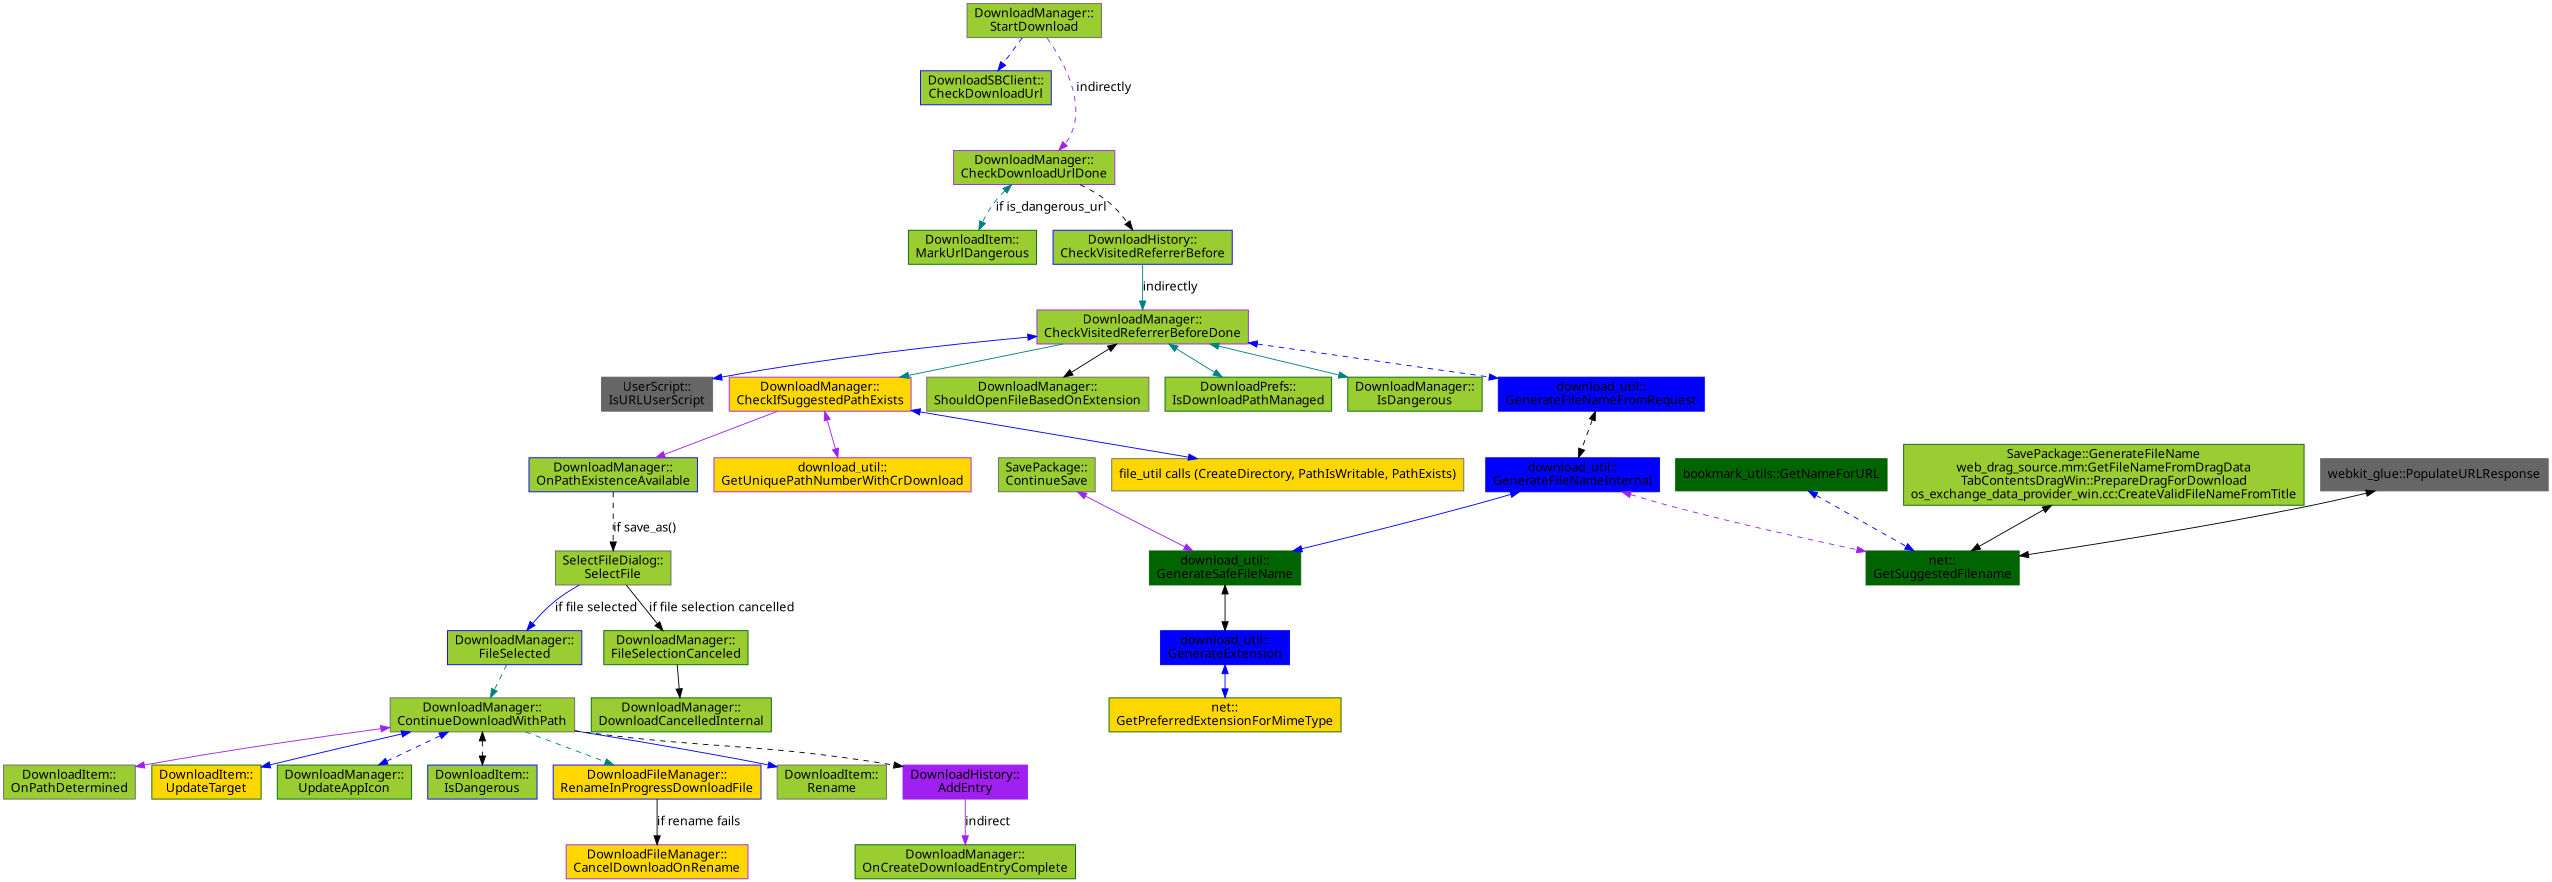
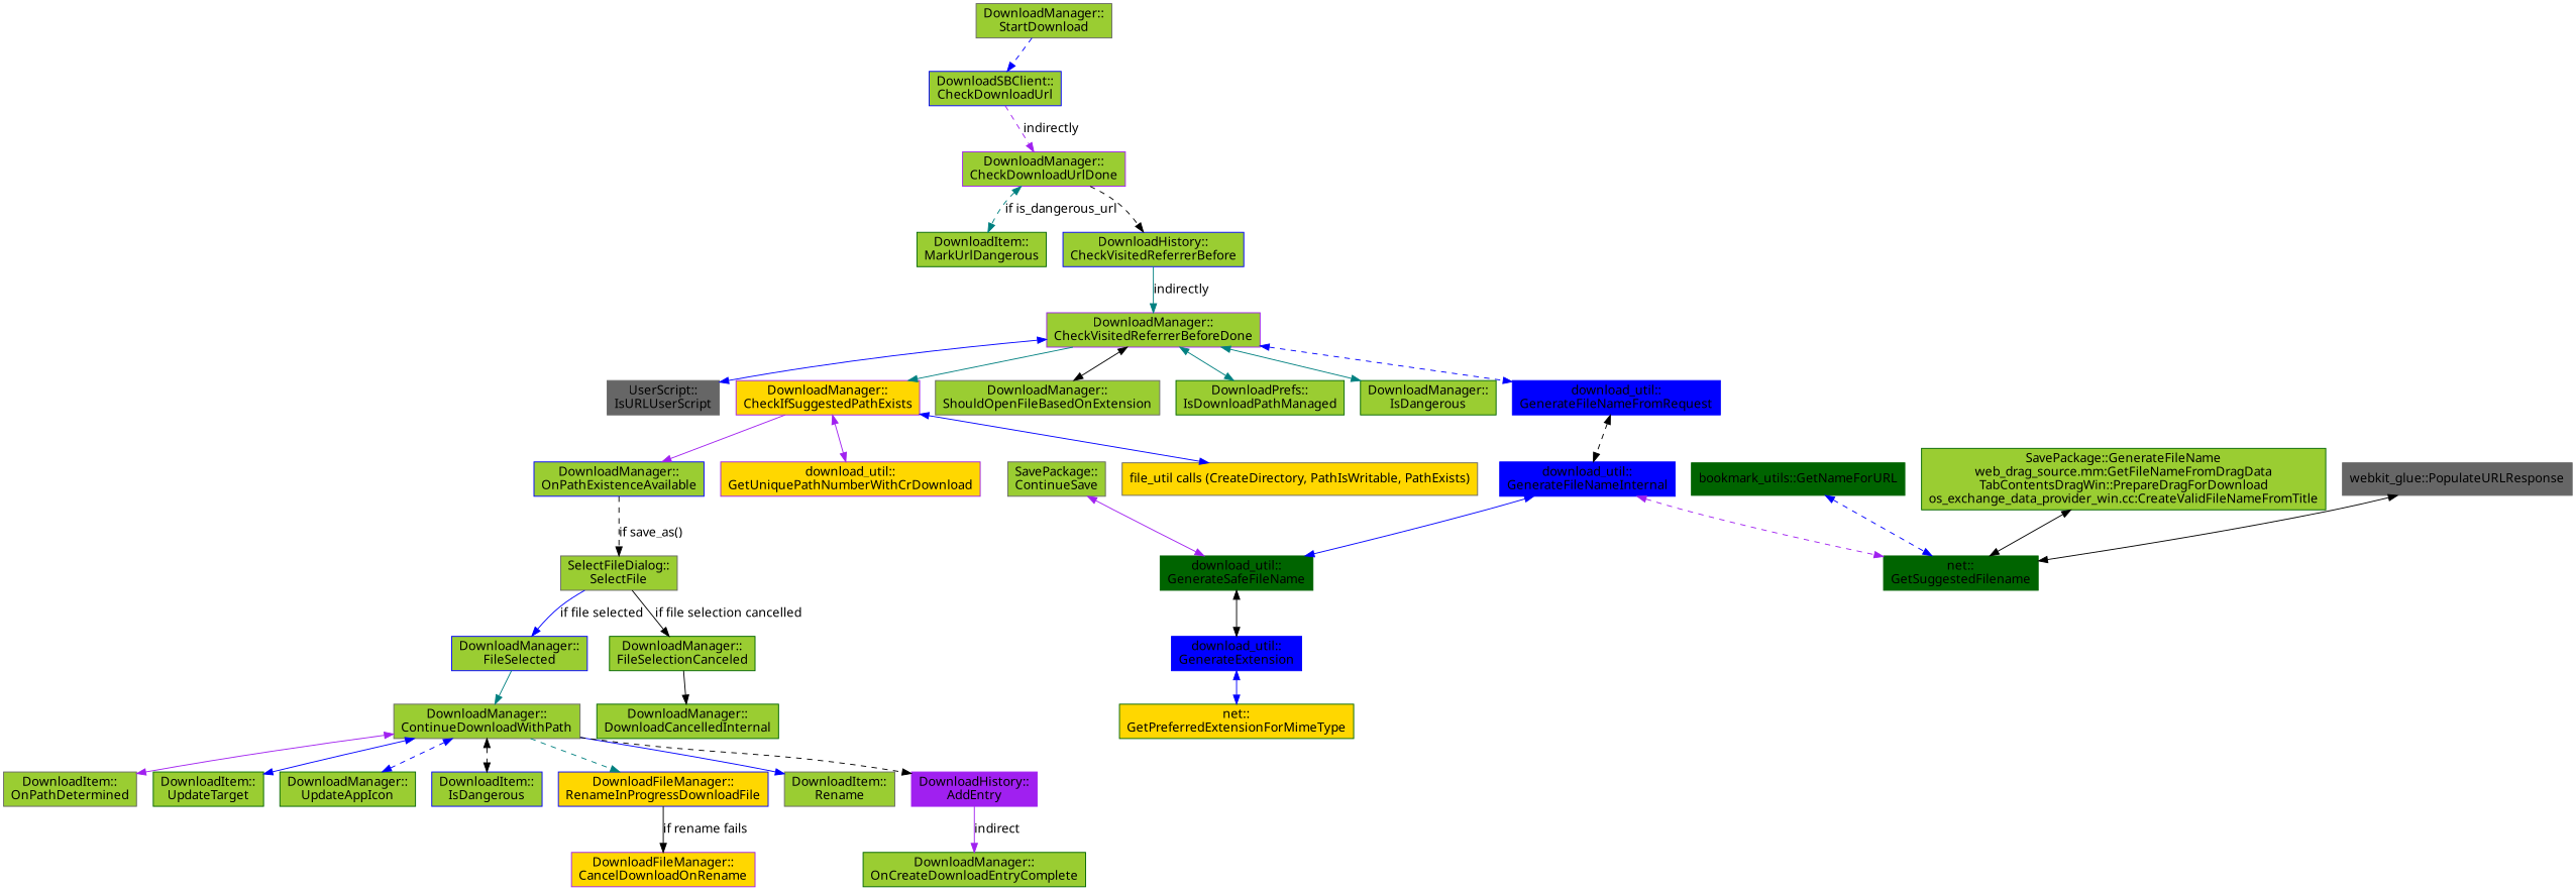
  digraph {
    fontname="Noto Sans"
    node [color=darkgreen fillcolor=yellowgreen fontname="Noto Sans" shape=box style=filled]
    edge [color=black fontname="Noto Sans" style=solid dir=both]
    n1 [color=gray40 label="DownloadManager::\nStartDownload"]
    n2 [color=blue label="DownloadSBClient::\nCheckDownloadUrl"]
    n3 [color=purple label="DownloadManager::\nCheckDownloadUrlDone"]
    n4 [label="DownloadItem::\nMarkUrlDangerous"]
    n5 [color=blue label="DownloadHistory::\nCheckVisitedReferrerBefore"]
    n6 [color=purple label="DownloadManager::\nCheckVisitedReferrerBeforeDone"]
    n7 [color=gray40 label="UserScript::\nIsURLUserScript" fillcolor=""]
    n8 [color=blue label="download_util::\nGenerateFileNameFromRequest" fillcolor=""]
    n9 [color=gray40 label="DownloadManager::\nShouldOpenFileBasedOnExtension"]
    n10 [label="DownloadPrefs::\nIsDownloadPathManaged"]
    n11 [label="DownloadManager::\nIsDangerous"]
    n12 [color=purple fillcolor=gold label="DownloadManager::\nCheckIfSuggestedPathExists"]
    n13 [color=blue label="download_util::\nGenerateFileNameInternal" fillcolor=""]
    n14 [color=gray40 fillcolor=gold label="file_util calls (CreateDirectory, PathIsWritable, PathExists)"]
    n15 [color=purple fillcolor=gold label="download_util::\nGetUniquePathNumberWithCrDownload"]
    n16 [color=blue label="DownloadManager::\nOnPathExistenceAvailable"]
    n17 [label="net::\nGetSuggestedFilename" fillcolor=""]
    n18 [label="download_util::\nGenerateSafeFileName" fillcolor=""]
    n19 [color=blue label="download_util::\nGenerateExtension" fillcolor=""]
    n20 [label="SavePackage::GenerateFileName\nweb_drag_source.mm:GetFileNameFromDragData\nTabContentsDragWin::PrepareDragForDownload\nos_exchange_data_provider_win.cc:CreateValidFileNameFromTitle"]
    n21 [color=gray40 label="webkit_glue::PopulateURLResponse" fillcolor=""]
    n22 [label="bookmark_utils::GetNameForURL" fillcolor=""]
    n23 [fillcolor=gold label="net::\nGetPreferredExtensionForMimeType"]
    n24 [color=gray40 label="SavePackage::\nContinueSave"]
    n25 [color=gray40 label="SelectFileDialog::\nSelectFile"]
    n26 [color=blue label="DownloadManager::\nFileSelected"]
    n27 [label="DownloadManager::\nFileSelectionCanceled"]
    n28 [color=gray40 label="DownloadManager::\nContinueDownloadWithPath"]
    n29 [label="DownloadManager::\nDownloadCancelledInternal"]
    n30 [color=gray40 label="DownloadItem::\nOnPathDetermined"]
-   n31 [fillcolor=gold label="DownloadItem::\nUpdateTarget"]
+   n31 [label="DownloadItem::\nUpdateTarget"]
    n32 [label="DownloadManager::\nUpdateAppIcon"]
    n33 [color=blue label="DownloadItem::\nIsDangerous"]
    n34 [color=blue fillcolor=gold label="DownloadFileManager::\nRenameInProgressDownloadFile"]
    n35 [color=gray40 label="DownloadItem::\nRename"]
    n36 [color=purple label="DownloadHistory::\nAddEntry" fillcolor=""]
    n37 [color=purple fillcolor=gold label="DownloadFileManager::\nCancelDownloadOnRename"]
    n38 [label="DownloadManager::\nOnCreateDownloadEntryComplete"]
    n1 -> n2 [color=blue style=dashed dir=""]
-   n1 -> n3 [color=purple label=indirectly style=dashed dir=""]
+   n2 -> n3 [color=purple label=indirectly style=dashed dir=""]
    n3 -> n4 [color=teal label="if is_dangerous_url" style=dashed]
    n3 -> n5 [style=dashed dir=""]
    n5 -> n6 [color=teal label=indirectly dir=""]
    n6 -> n7 [color=blue]
    n6 -> n8 [color=blue style=dashed]
    n6 -> n9
    n6 -> n10 [color=teal]
    n6 -> n11 [color=teal]
    n6 -> n12 [color=teal dir=""]
    n8 -> n13 [style=dashed]
    n12 -> n14 [color=blue]
    n12 -> n15 [color=purple]
    n12 -> n16 [color=purple dir=""]
    n13 -> n17 [color=purple style=dashed]
    n13 -> n18 [color=blue]
    n16 -> n25 [label="if save_as()" style=dashed dir=""]
    n18 -> n19
    n19 -> n23 [color=blue]
    n20 -> n17
    n21 -> n17
    n22 -> n17 [color=blue style=dashed]
    n24 -> n18 [color=purple]
    n25 -> n26 [color=blue label="if file selected" dir=""]
    n25 -> n27 [label="if file selection cancelled" dir=""]
-   n26 -> n28 [color=teal style=dashed dir=""]
+   n26 -> n28 [color=teal dir=""]
    n27 -> n29 [dir=""]
    n28 -> n30 [color=purple]
    n28 -> n31 [color=blue]
    n28 -> n32 [color=blue style=dashed]
    n28 -> n33 [style=dashed]
    n28 -> n34 [color=teal style=dashed dir=""]
    n28 -> n35 [color=blue dir=""]
    n28 -> n36 [style=dashed dir=""]
    n34 -> n37 [label="if rename fails" dir=""]
    n36 -> n38 [color=purple label=indirect dir=""]
  }
